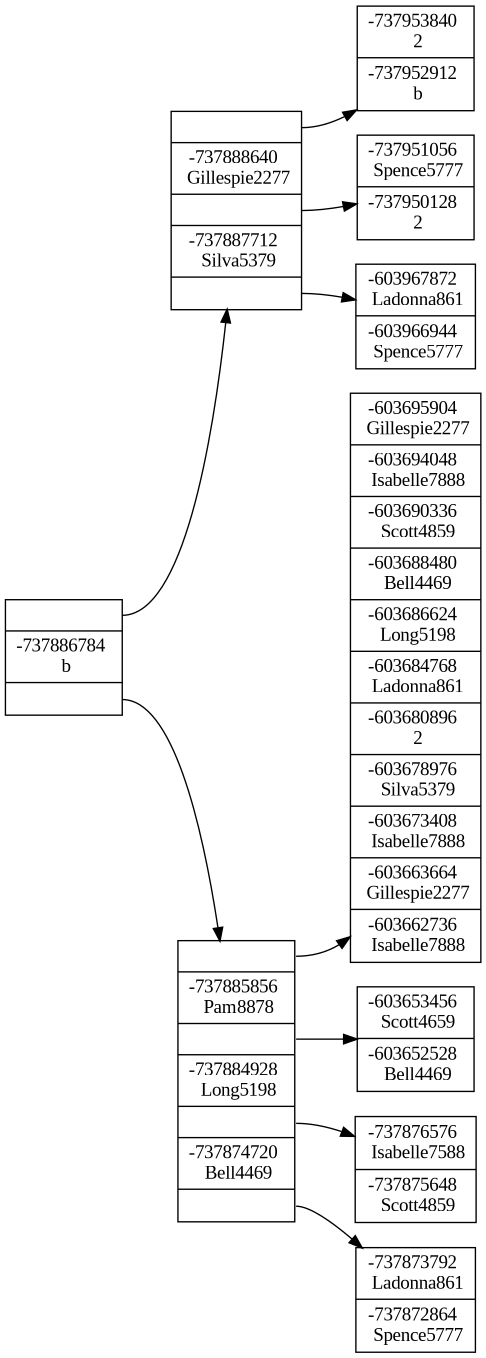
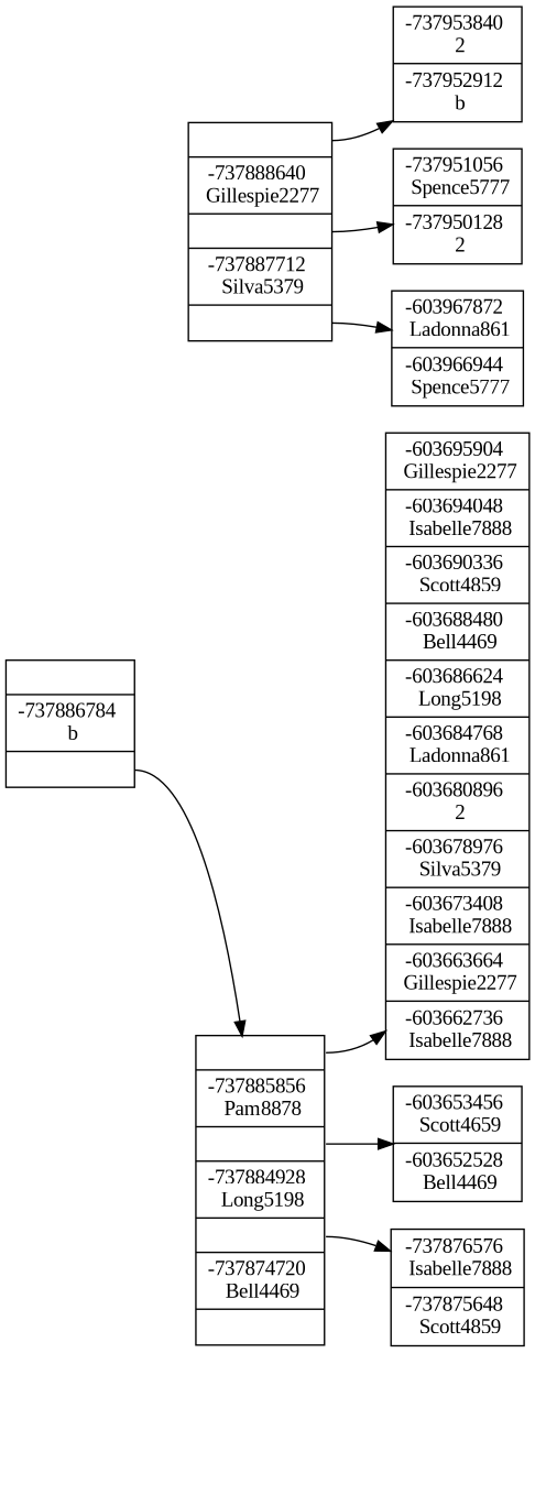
  digraph {
    fontname="Liberation Serif"
    rankdir=LR
    node [fontname="Liberation Serif" shape=record]
    edge [fontname="Liberation Serif" tailport=C1]
    n1 [label="<C1>|-737886784 \n b|<C2>"]
    n2 [label="<C1>|-737888640 \n Gillespie2277|<C2>|-737887712 \n Silva5379|<C3>"]
    n3 [label="<C1>|-737885856 \n Pam8878|<C2>|-737884928 \n Long5198|<C3>|-737874720 \n Bell4469|<C4>"]
    n4 [label="-737953840 \n 2|-737952912 \n b"]
    n5 [label="-737951056 \n Spence5777|-737950128 \n 2"]
    n6 [label="-603967872 \n Ladonna861|-603966944 \n Spence5777"]
    n7 [label="-603695904 \n Gillespie2277|-603694048 \n Isabelle7888|-603690336 \n Scott4859|-603688480 \n Bell4469|-603686624 \n Long5198|-603684768 \n Ladonna861|-603680896 \n 2|-603678976 \n Silva5379|-603673408 \n Isabelle7888|-603663664 \n Gillespie2277|-603662736 \n Isabelle7888"]
    n8 [label="-603653456 \n Scott4659|-603652528 \n Bell4469"]
-   n9 [label="-737876576 \n Isabelle7588|-737875648 \n Scott4859"]
-   n10 [label="-737873792 \n Ladonna861|-737872864 \n Spence5777"]
-   n1 -> n2
+   n9 [label="-737876576 \n Isabelle7888|-737875648 \n Scott4859"]
    n1 -> n3 [tailport=C2]
    n2 -> n4
    n2 -> n5 [tailport=C2]
    n2 -> n6 [tailport=C3]
    n3 -> n7
    n3 -> n8 [tailport=C2]
    n3 -> n9 [tailport=C3]
-   n3 -> n10 [tailport=C4]
  }
